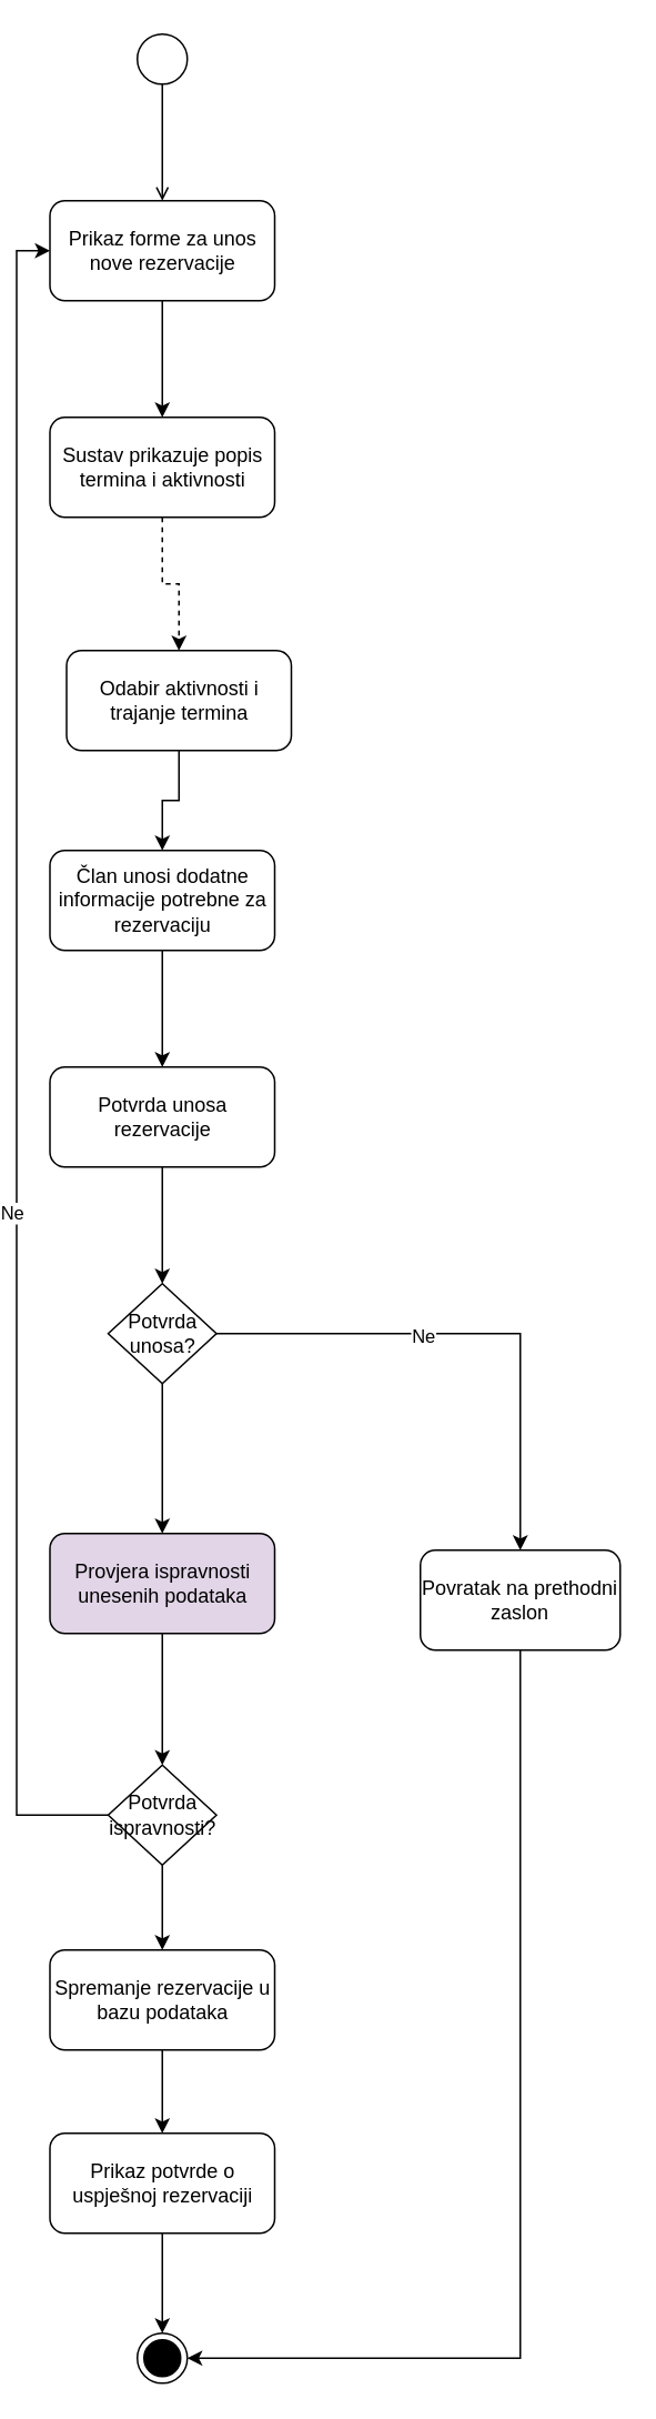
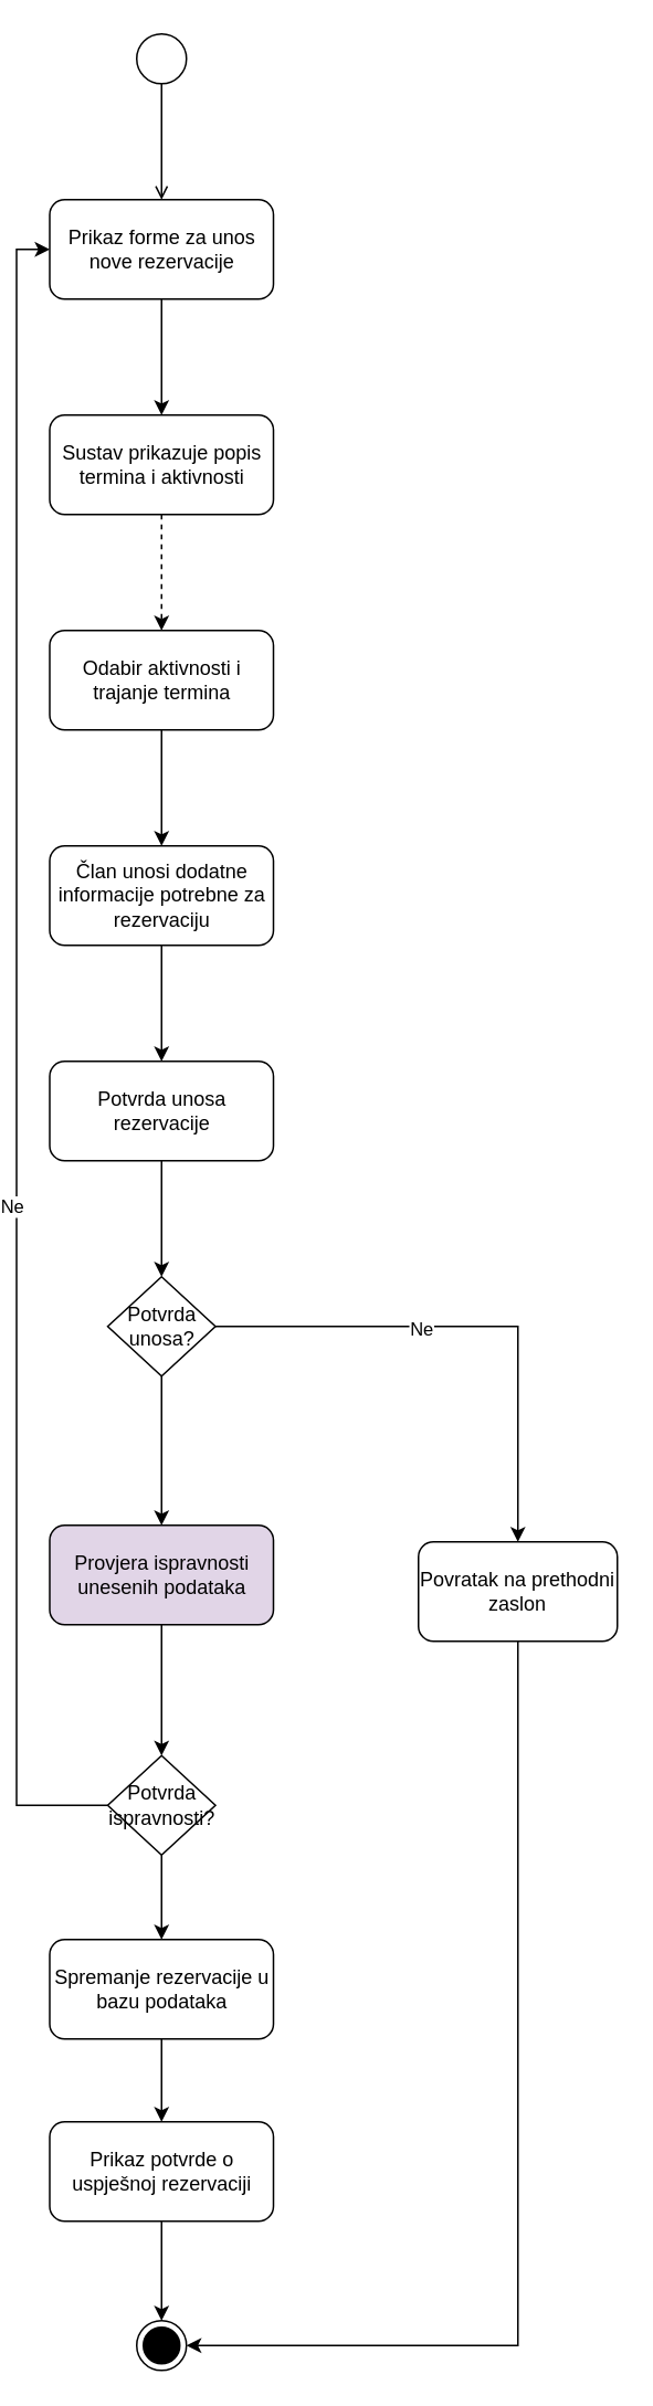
  <mxCell id="0" />
  <mxCell id="1" parent="0" />
  <mxCell id="2" value="" style="ellipse;html=1;" vertex="1" parent="1"><mxGeometry x="73" y="20" width="30" height="30" as="geometry" /></mxCell>
  <mxCell id="3" value="" style="endArrow=open;html=1;rounded=0;align=center;verticalAlign=top;endFill=0;labelBackgroundColor=none;endSize=6;entryX=0.5;entryY=0;entryDx=0;entryDy=0;" edge="1" parent="1" source="2" target="5"><mxGeometry relative="1" as="geometry"><mxPoint x="88" y="110" as="targetPoint" /></mxGeometry></mxCell>
  <mxCell id="4" style="edgeStyle=orthogonalEdgeStyle;rounded=0;orthogonalLoop=1;jettySize=auto;html=1;exitX=0.5;exitY=1;exitDx=0;exitDy=0;entryX=0.5;entryY=0;entryDx=0;entryDy=0;" edge="1" parent="1" source="5" target="7"><mxGeometry relative="1" as="geometry"><mxPoint x="88" y="250" as="targetPoint" /></mxGeometry></mxCell>
  <mxCell id="5" value="Prikaz forme za unos nove rezervacije" style="rounded=1;whiteSpace=wrap;html=1;" vertex="1" parent="1"><mxGeometry x="20.5" y="120" width="135" height="60" as="geometry" /></mxCell>
  <mxCell id="6" style="edgeStyle=orthogonalEdgeStyle;rounded=0;orthogonalLoop=1;jettySize=auto;html=1;exitX=0.5;exitY=1;exitDx=0;exitDy=0;entryX=0.5;entryY=0;entryDx=0;entryDy=0;dashed=1;" edge="1" parent="1" source="7" target="9"><mxGeometry relative="1" as="geometry" /></mxCell>
  <mxCell id="7" value="Sustav prikazuje popis termina i aktivnosti" style="rounded=1;whiteSpace=wrap;html=1;" vertex="1" parent="1"><mxGeometry x="20.5" y="250" width="135" height="60" as="geometry" /></mxCell>
  <mxCell id="8" style="edgeStyle=orthogonalEdgeStyle;rounded=0;orthogonalLoop=1;jettySize=auto;html=1;exitX=0.5;exitY=1;exitDx=0;exitDy=0;entryX=0.5;entryY=0;entryDx=0;entryDy=0;" edge="1" parent="1" source="9" target="11"><mxGeometry relative="1" as="geometry" /></mxCell>
- <mxCell id="9" value="Odabir aktivnosti i trajanje termina" style="rounded=1;whiteSpace=wrap;html=1;" vertex="1" parent="1"><mxGeometry x="30.5" y="390" width="135" height="60" as="geometry" /></mxCell>
+ <mxCell id="9" value="Odabir aktivnosti i trajanje termina" style="rounded=1;whiteSpace=wrap;html=1;" vertex="1" parent="1"><mxGeometry x="20.5" y="380" width="135" height="60" as="geometry" /></mxCell>
  <mxCell id="10" style="edgeStyle=orthogonalEdgeStyle;rounded=0;orthogonalLoop=1;jettySize=auto;html=1;exitX=0.5;exitY=1;exitDx=0;exitDy=0;entryX=0.5;entryY=0;entryDx=0;entryDy=0;" edge="1" parent="1" source="11" target="13"><mxGeometry relative="1" as="geometry" /></mxCell>
  <mxCell id="11" value="Član unosi dodatne informacije potrebne za rezervaciju" style="rounded=1;whiteSpace=wrap;html=1;" vertex="1" parent="1"><mxGeometry x="20.5" y="510" width="135" height="60" as="geometry" /></mxCell>
  <mxCell id="12" style="edgeStyle=orthogonalEdgeStyle;rounded=0;orthogonalLoop=1;jettySize=auto;html=1;exitX=0.5;exitY=1;exitDx=0;exitDy=0;entryX=0.5;entryY=0;entryDx=0;entryDy=0;" edge="1" parent="1" source="13" target="17"><mxGeometry relative="1" as="geometry" /></mxCell>
  <mxCell id="13" value="Potvrda unosa rezervacije" style="rounded=1;whiteSpace=wrap;html=1;" vertex="1" parent="1"><mxGeometry x="20.5" y="640" width="135" height="60" as="geometry" /></mxCell>
  <mxCell id="14" style="edgeStyle=orthogonalEdgeStyle;rounded=0;orthogonalLoop=1;jettySize=auto;html=1;exitX=1;exitY=0.5;exitDx=0;exitDy=0;" edge="1" parent="1" source="17" target="19"><mxGeometry relative="1" as="geometry" /></mxCell>
  <mxCell id="15" value="Ne" style="edgeLabel;html=1;align=center;verticalAlign=middle;resizable=0;points=[];" vertex="1" connectable="0" parent="14"><mxGeometry x="-0.205" y="-1" relative="1" as="geometry"><mxPoint as="offset" /></mxGeometry></mxCell>
  <mxCell id="16" style="edgeStyle=orthogonalEdgeStyle;rounded=0;orthogonalLoop=1;jettySize=auto;html=1;exitX=0.5;exitY=1;exitDx=0;exitDy=0;" edge="1" parent="1" source="17" target="22"><mxGeometry relative="1" as="geometry" /></mxCell>
  <mxCell id="17" value="Potvrda unosa?" style="rhombus;whiteSpace=wrap;html=1;" vertex="1" parent="1"><mxGeometry x="55.5" y="770" width="65" height="60" as="geometry" /></mxCell>
  <mxCell id="18" style="edgeStyle=orthogonalEdgeStyle;rounded=0;orthogonalLoop=1;jettySize=auto;html=1;exitX=0.5;exitY=1;exitDx=0;exitDy=0;" edge="1" parent="1" source="19" target="20"><mxGeometry relative="1" as="geometry"><Array as="points"><mxPoint x="303" y="1415" /></Array></mxGeometry></mxCell>
  <mxCell id="19" value="Povratak na prethodni zaslon" style="rounded=1;whiteSpace=wrap;html=1;" vertex="1" parent="1"><mxGeometry x="243" y="930" width="120" height="60" as="geometry" /></mxCell>
  <mxCell id="20" value="" style="ellipse;html=1;shape=endState;fillColor=strokeColor;" vertex="1" parent="1"><mxGeometry x="73" y="1400" width="30" height="30" as="geometry" /></mxCell>
  <mxCell id="21" style="edgeStyle=orthogonalEdgeStyle;rounded=0;orthogonalLoop=1;jettySize=auto;html=1;exitX=0.5;exitY=1;exitDx=0;exitDy=0;" edge="1" parent="1" source="22" target="26"><mxGeometry relative="1" as="geometry" /></mxCell>
  <mxCell id="22" value="Provjera ispravnosti unesenih podataka" style="rounded=1;whiteSpace=wrap;html=1;fillColor=#e1d5e7;" vertex="1" parent="1"><mxGeometry x="20.5" y="920" width="135" height="60" as="geometry" /></mxCell>
  <mxCell id="23" style="edgeStyle=orthogonalEdgeStyle;rounded=0;orthogonalLoop=1;jettySize=auto;html=1;exitX=0;exitY=0.5;exitDx=0;exitDy=0;entryX=0;entryY=0.5;entryDx=0;entryDy=0;" edge="1" parent="1" source="26" target="5"><mxGeometry relative="1" as="geometry" /></mxCell>
  <mxCell id="24" value="Ne" style="edgeLabel;html=1;align=center;verticalAlign=middle;resizable=0;points=[];" vertex="1" connectable="0" parent="23"><mxGeometry x="-0.177" y="3" relative="1" as="geometry"><mxPoint as="offset" /></mxGeometry></mxCell>
  <mxCell id="25" style="edgeStyle=orthogonalEdgeStyle;rounded=0;orthogonalLoop=1;jettySize=auto;html=1;exitX=0.5;exitY=1;exitDx=0;exitDy=0;entryX=0.5;entryY=0;entryDx=0;entryDy=0;" edge="1" parent="1" source="26" target="28"><mxGeometry relative="1" as="geometry" /></mxCell>
  <mxCell id="26" value="Potvrda ispravnosti?" style="rhombus;whiteSpace=wrap;html=1;" vertex="1" parent="1"><mxGeometry x="55.5" y="1059" width="65" height="60" as="geometry" /></mxCell>
  <mxCell id="27" style="edgeStyle=orthogonalEdgeStyle;rounded=0;orthogonalLoop=1;jettySize=auto;html=1;exitX=0.5;exitY=1;exitDx=0;exitDy=0;entryX=0.5;entryY=0;entryDx=0;entryDy=0;" edge="1" parent="1" source="28" target="30"><mxGeometry relative="1" as="geometry" /></mxCell>
  <mxCell id="28" value="Spremanje rezervacije u bazu podataka" style="rounded=1;whiteSpace=wrap;html=1;" vertex="1" parent="1"><mxGeometry x="20.5" y="1170" width="135" height="60" as="geometry" /></mxCell>
  <mxCell id="29" style="edgeStyle=orthogonalEdgeStyle;rounded=0;orthogonalLoop=1;jettySize=auto;html=1;exitX=0.5;exitY=1;exitDx=0;exitDy=0;entryX=0.5;entryY=0;entryDx=0;entryDy=0;" edge="1" parent="1" source="30" target="20"><mxGeometry relative="1" as="geometry" /></mxCell>
  <mxCell id="30" value="Prikaz potvrde o uspješnoj rezervaciji" style="rounded=1;whiteSpace=wrap;html=1;" vertex="1" parent="1"><mxGeometry x="20.5" y="1280" width="135" height="60" as="geometry" /></mxCell>
